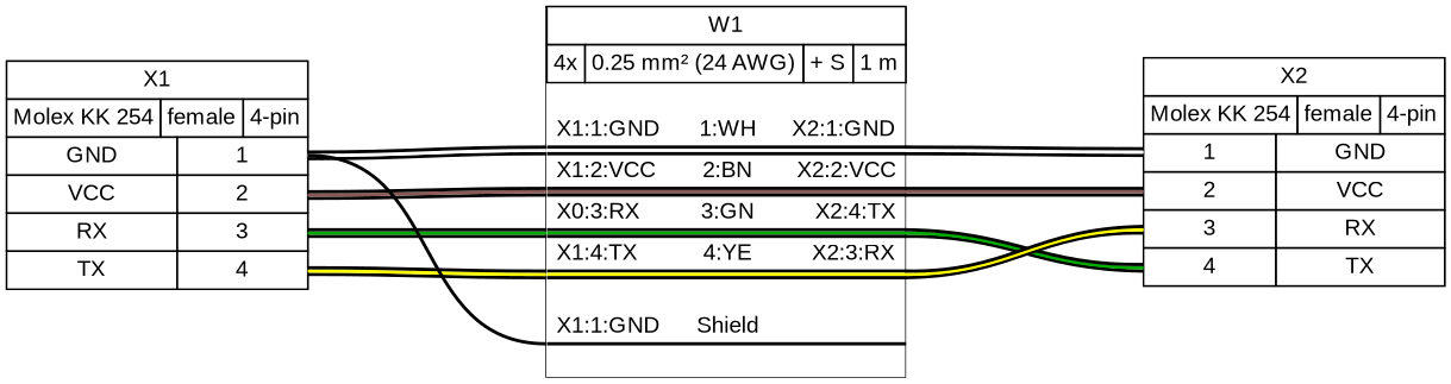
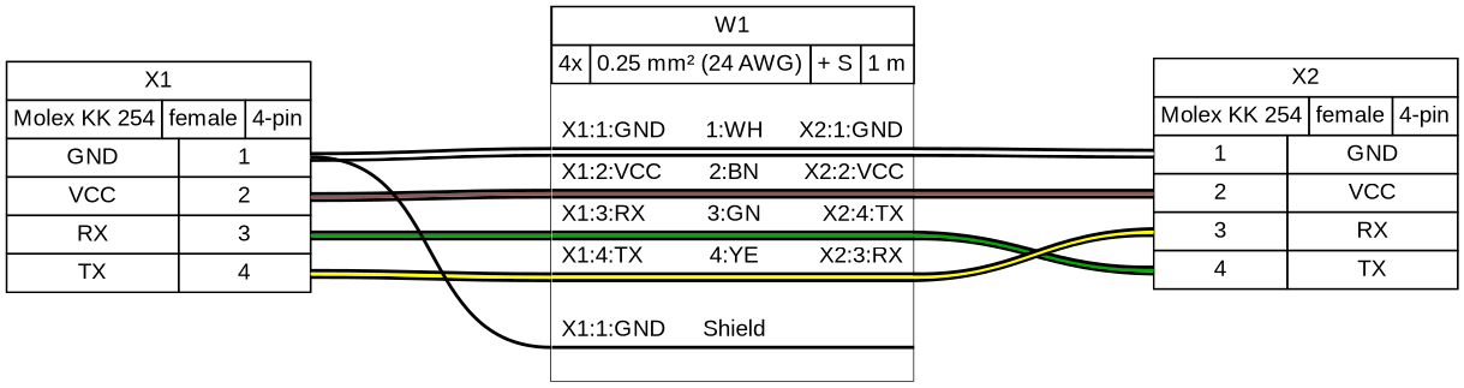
  graph {
    bgcolor="#FFFFFF"
    fontname=arial
    nodesep=0.33
    rankdir=LR
    ranksep=2
    node [fillcolor="#FFFFFF" fontname=arial margin=0 shape=box style=filled]
    edge [color="#000000:#FFFFFF:#000000" fontname=arial style=bold tailport="p1r:e"]
    n1 [height=0 label=< <table border="0" cellspacing="0" cellpadding="0" bgcolor="#FFFFFF">  <tr>   <td>    <table border="0" cellborder="1" cellpadding="3" cellspacing="0">     <tr>      <td>X1</td>     </tr>    </table>   </td>  </tr>  <tr>   <td>    <table border="0" cellborder="1" cellpadding="3" cellspacing="0">     <tr>      <td>Molex KK 254</td>      <td>female</td>      <td>4-pin</td>     </tr>    </table>   </td>  </tr>  <tr>   <td>    <table border="0" cellborder="1" cellpadding="3" cellspacing="0">     <tr>      <td>GND</td>      <td port="p1r">1</td>     </tr>     <tr>      <td>VCC</td>      <td port="p2r">2</td>     </tr>     <tr>      <td>RX</td>      <td port="p3r">3</td>     </tr>     <tr>      <td>TX</td>      <td port="p4r">4</td>     </tr>    </table>   </td>  </tr> </table> > width=0]
-   n2 [height=0 label=< <table border="0" cellspacing="0" cellpadding="0" bgcolor="#FFFFFF">  <tr>   <td>    <table border="0" cellborder="1" cellpadding="3" cellspacing="0">     <tr>      <td>W1</td>     </tr>    </table>   </td>  </tr>  <tr>   <td>    <table border="0" cellborder="1" cellpadding="3" cellspacing="0">     <tr>      <td>4x</td>      <td>0.25 mm² (24 AWG)</td>      <td>+ S</td>      <td>1 m</td>     </tr>    </table>   </td>  </tr>  <tr>   <td>    <table border="0" cellborder="0" cellspacing="0">     <tr>      <td>&nbsp;</td>     </tr>     <tr>      <td align="left"> X1:1:GND</td>      <td> </td>      <td>1:WH</td>      <td> </td>      <td align="right">X2:1:GND </td>     </tr>     <tr>      <td border="0" cellspacing="0" cellpadding="0" colspan="5" height="6" port="w1">       <table border="0" cellborder="0" cellspacing="0">        <tr>         <td bgcolor="#000000" border="0" cellpadding="0" colspan="5" height="2"></td>        </tr>        <tr>         <td bgcolor="#FFFFFF" border="0" cellpadding="0" colspan="5" height="2"></td>        </tr>        <tr>         <td bgcolor="#000000" border="0" cellpadding="0" colspan="5" height="2"></td>        </tr>       </table>      </td>     </tr>     <tr>      <td align="left"> X1:2:VCC</td>      <td> </td>      <td>2:BN</td>      <td> </td>      <td align="right">X2:2:VCC </td>     </tr>     <tr>      <td border="0" cellspacing="0" cellpadding="0" colspan="5" height="6" port="w2">       <table border="0" cellborder="0" cellspacing="0">        <tr>         <td bgcolor="#000000" border="0" cellpadding="0" colspan="5" height="2"></td>        </tr>        <tr>         <td bgcolor="#895956" border="0" cellpadding="0" colspan="5" height="2"></td>        </tr>        <tr>         <td bgcolor="#000000" border="0" cellpadding="0" colspan="5" height="2"></td>        </tr>       </table>      </td>     </tr>     <tr>      <td align="left"> X0:3:RX</td>      <td> </td>      <td>3:GN</td>      <td> </td>      <td align="right">X2:4:TX </td>     </tr>     <tr>      <td border="0" cellspacing="0" cellpadding="0" colspan="5" height="6" port="w3">       <table border="0" cellborder="0" cellspacing="0">        <tr>         <td bgcolor="#000000" border="0" cellpadding="0" colspan="5" height="2"></td>        </tr>        <tr>         <td bgcolor="#00AA00" border="0" cellpadding="0" colspan="5" height="2"></td>        </tr>        <tr>         <td bgcolor="#000000" border="0" cellpadding="0" colspan="5" height="2"></td>        </tr>       </table>      </td>     </tr>     <tr>      <td align="left"> X1:4:TX</td>      <td> </td>      <td>4:YE</td>      <td> </td>      <td align="right">X2:3:RX </td>     </tr>     <tr>      <td border="0" cellspacing="0" cellpadding="0" colspan="5" height="6" port="w4">       <table border="0" cellborder="0" cellspacing="0">        <tr>         <td bgcolor="#000000" border="0" cellpadding="0" colspan="5" height="2"></td>        </tr>        <tr>         <td bgcolor="#FFFF00" border="0" cellpadding="0" colspan="5" height="2"></td>        </tr>        <tr>         <td bgcolor="#000000" border="0" cellpadding="0" colspan="5" height="2"></td>        </tr>       </table>      </td>     </tr>     <tr>      <td>&nbsp;</td>     </tr>     <tr>      <td align="left"> X1:1:GND</td>      <td> </td>      <td>Shield</td>      <td> </td>      <td align="right"> </td>     </tr>     <tr>      <td border="0" cellspacing="0" cellpadding="0" colspan="5" height="2" port="w5">       <table border="0" cellborder="0" cellspacing="0">        <tr>         <td bgcolor="#000000" border="0" cellpadding="0" colspan="5" height="2"></td>        </tr>       </table>      </td>     </tr>     <tr>      <td>&nbsp;</td>     </tr>    </table>   </td>  </tr> </table> > width=0]
+   n2 [height=0 label=< <table border="0" cellspacing="0" cellpadding="0" bgcolor="#FFFFFF">  <tr>   <td>    <table border="0" cellborder="1" cellpadding="3" cellspacing="0">     <tr>      <td>W1</td>     </tr>    </table>   </td>  </tr>  <tr>   <td>    <table border="0" cellborder="1" cellpadding="3" cellspacing="0">     <tr>      <td>4x</td>      <td>0.25 mm² (24 AWG)</td>      <td>+ S</td>      <td>1 m</td>     </tr>    </table>   </td>  </tr>  <tr>   <td>    <table border="0" cellborder="0" cellspacing="0">     <tr>      <td>&nbsp;</td>     </tr>     <tr>      <td align="left"> X1:1:GND</td>      <td> </td>      <td>1:WH</td>      <td> </td>      <td align="right">X2:1:GND </td>     </tr>     <tr>      <td border="0" cellspacing="0" cellpadding="0" colspan="5" height="6" port="w1">       <table border="0" cellborder="0" cellspacing="0">        <tr>         <td bgcolor="#000000" border="0" cellpadding="0" colspan="5" height="2"></td>        </tr>        <tr>         <td bgcolor="#FFFFFF" border="0" cellpadding="0" colspan="5" height="2"></td>        </tr>        <tr>         <td bgcolor="#000000" border="0" cellpadding="0" colspan="5" height="2"></td>        </tr>       </table>      </td>     </tr>     <tr>      <td align="left"> X1:2:VCC</td>      <td> </td>      <td>2:BN</td>      <td> </td>      <td align="right">X2:2:VCC </td>     </tr>     <tr>      <td border="0" cellspacing="0" cellpadding="0" colspan="5" height="6" port="w2">       <table border="0" cellborder="0" cellspacing="0">        <tr>         <td bgcolor="#000000" border="0" cellpadding="0" colspan="5" height="2"></td>        </tr>        <tr>         <td bgcolor="#895956" border="0" cellpadding="0" colspan="5" height="2"></td>        </tr>        <tr>         <td bgcolor="#000000" border="0" cellpadding="0" colspan="5" height="2"></td>        </tr>       </table>      </td>     </tr>     <tr>      <td align="left"> X1:3:RX</td>      <td> </td>      <td>3:GN</td>      <td> </td>      <td align="right">X2:4:TX </td>     </tr>     <tr>      <td border="0" cellspacing="0" cellpadding="0" colspan="5" height="6" port="w3">       <table border="0" cellborder="0" cellspacing="0">        <tr>         <td bgcolor="#000000" border="0" cellpadding="0" colspan="5" height="2"></td>        </tr>        <tr>         <td bgcolor="#00AA00" border="0" cellpadding="0" colspan="5" height="2"></td>        </tr>        <tr>         <td bgcolor="#000000" border="0" cellpadding="0" colspan="5" height="2"></td>        </tr>       </table>      </td>     </tr>     <tr>      <td align="left"> X1:4:TX</td>      <td> </td>      <td>4:YE</td>      <td> </td>      <td align="right">X2:3:RX </td>     </tr>     <tr>      <td border="0" cellspacing="0" cellpadding="0" colspan="5" height="6" port="w4">       <table border="0" cellborder="0" cellspacing="0">        <tr>         <td bgcolor="#000000" border="0" cellpadding="0" colspan="5" height="2"></td>        </tr>        <tr>         <td bgcolor="#FFFF00" border="0" cellpadding="0" colspan="5" height="2"></td>        </tr>        <tr>         <td bgcolor="#000000" border="0" cellpadding="0" colspan="5" height="2"></td>        </tr>       </table>      </td>     </tr>     <tr>      <td>&nbsp;</td>     </tr>     <tr>      <td align="left"> X1:1:GND</td>      <td> </td>      <td>Shield</td>      <td> </td>      <td align="right"> </td>     </tr>     <tr>      <td border="0" cellspacing="0" cellpadding="0" colspan="5" height="2" port="w5">       <table border="0" cellborder="0" cellspacing="0">        <tr>         <td bgcolor="#000000" border="0" cellpadding="0" colspan="5" height="2"></td>        </tr>       </table>      </td>     </tr>     <tr>      <td>&nbsp;</td>     </tr>    </table>   </td>  </tr> </table> > width=0]
    n3 [height=0 label=< <table border="0" cellspacing="0" cellpadding="0" bgcolor="#FFFFFF">  <tr>   <td>    <table border="0" cellborder="1" cellpadding="3" cellspacing="0">     <tr>      <td>X2</td>     </tr>    </table>   </td>  </tr>  <tr>   <td>    <table border="0" cellborder="1" cellpadding="3" cellspacing="0">     <tr>      <td>Molex KK 254</td>      <td>female</td>      <td>4-pin</td>     </tr>    </table>   </td>  </tr>  <tr>   <td>    <table border="0" cellborder="1" cellpadding="3" cellspacing="0">     <tr>      <td port="p1l">1</td>      <td>GND</td>     </tr>     <tr>      <td port="p2l">2</td>      <td>VCC</td>     </tr>     <tr>      <td port="p3l">3</td>      <td>RX</td>     </tr>     <tr>      <td port="p4l">4</td>      <td>TX</td>     </tr>    </table>   </td>  </tr> </table> > width=0]
    n1 -- n2 [headport="w1:w"]
    n1 -- n2 [color="#000000:#895956:#000000" headport="w2:w" tailport="p2r:e"]
    n1 -- n2 [color="#000000:#00AA00:#000000" headport="w3:w" tailport="p3r:e"]
    n1 -- n2 [color="#000000:#FFFF00:#000000" headport="w4:w" tailport="p4r:e"]
    n1 -- n2 [color="#000000" headport="w5:w"]
    n2 -- n3 [headport="p1l:w" tailport="w1:e"]
    n2 -- n3 [color="#000000:#895956:#000000" headport="p2l:w" tailport="w2:e"]
    n2 -- n3 [color="#000000:#00AA00:#000000" headport="p4l:w" tailport="w3:e"]
    n2 -- n3 [color="#000000:#FFFF00:#000000" headport="p3l:w" tailport="w4:e"]
  }
